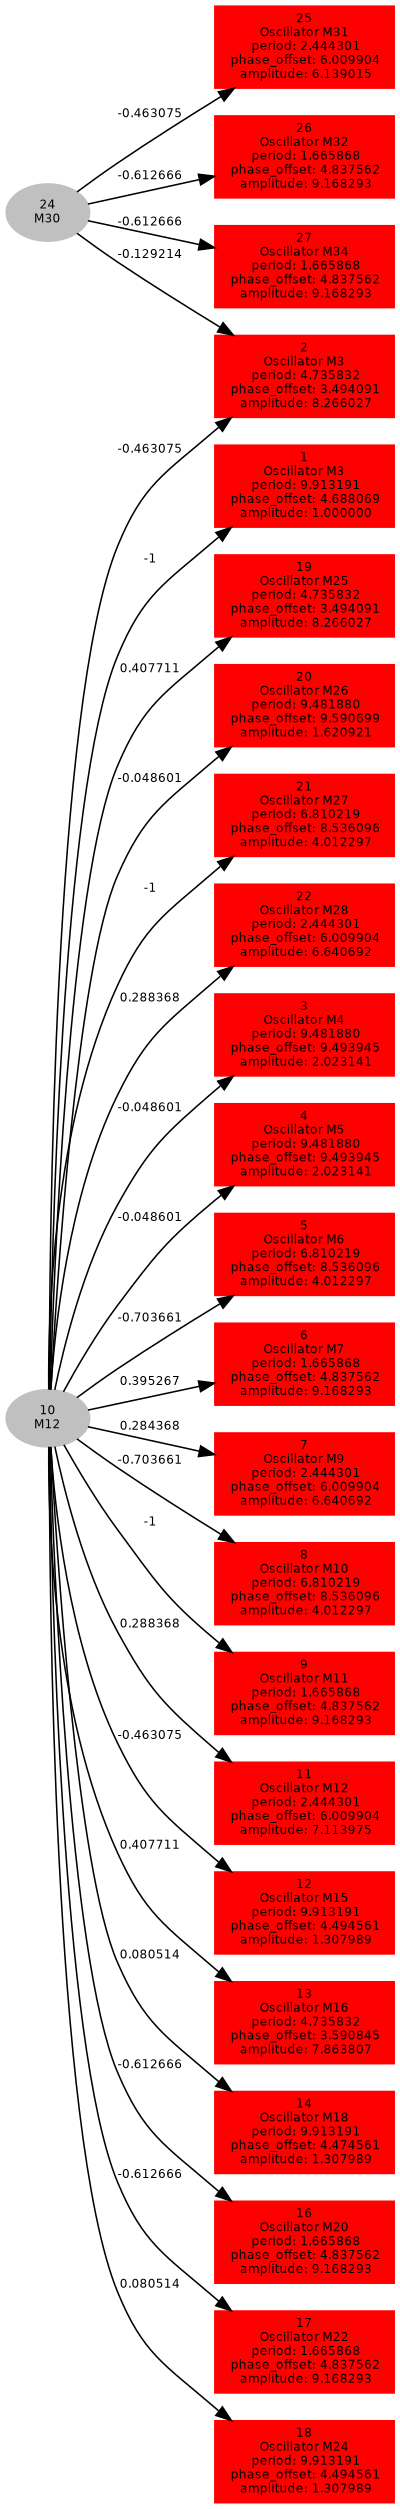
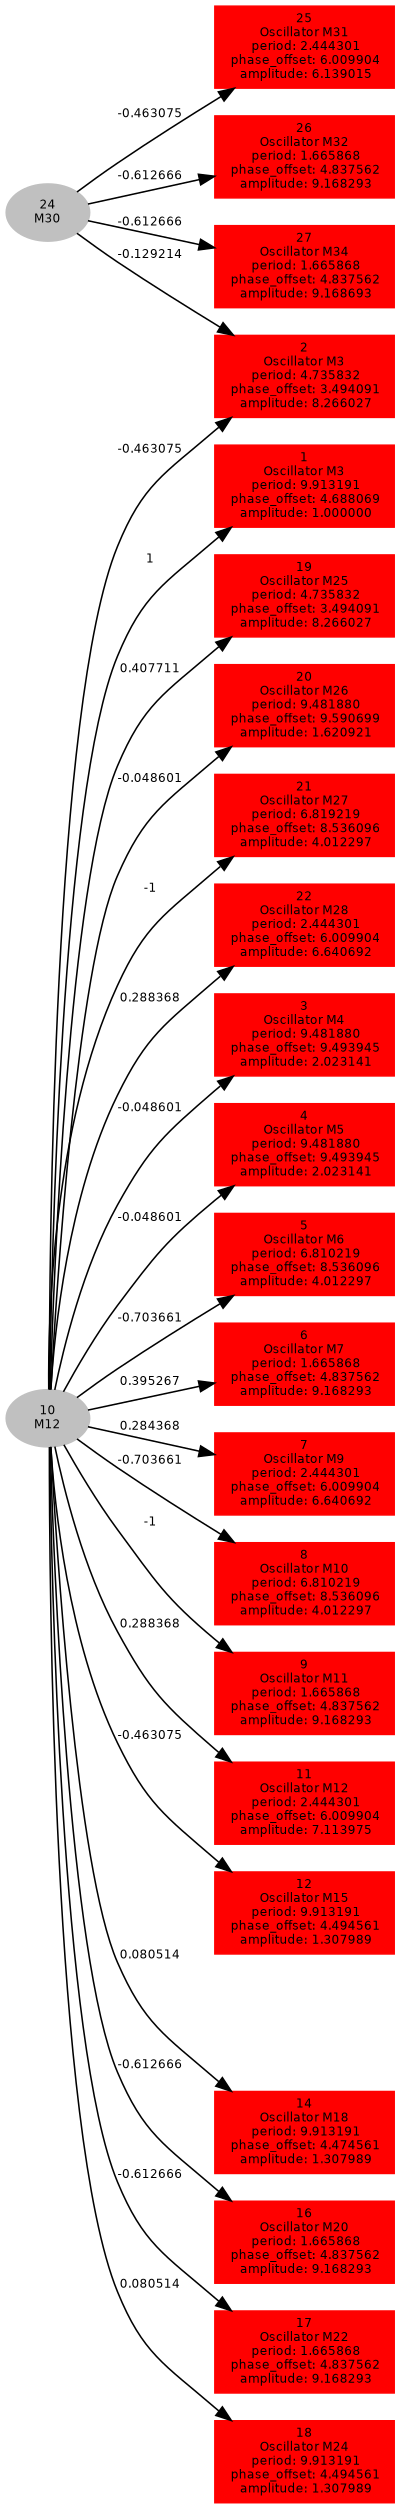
  digraph {
    fontname="DejaVu Sans"
    forcelabels=true
    rankdir=LR
    node [color=red fontname="DejaVu Sans" fontsize=8 shape=box style=filled]
    edge [fontname="DejaVu Sans" fontsize=8]
    n1 [label=<1<BR />Oscillator M3<BR /> period: 9.913191<BR /> phase_offset: 4.688069<BR /> amplitude: 1.000000>]
    n2 [label=<2<BR />Oscillator M3<BR /> period: 4.735832<BR /> phase_offset: 3.494091<BR /> amplitude: 8.266027>]
    n3 [label=<3<BR />Oscillator M4<BR /> period: 9.481880<BR /> phase_offset: 9.493945<BR /> amplitude: 2.023141>]
    n4 [label=<4<BR />Oscillator M5<BR /> period: 9.481880<BR /> phase_offset: 9.493945<BR /> amplitude: 2.023141>]
    n5 [label=<5<BR />Oscillator M6<BR /> period: 6.810219<BR /> phase_offset: 8.536096<BR /> amplitude: 4.012297>]
    n6 [label=<6<BR />Oscillator M7<BR /> period: 1.665868<BR /> phase_offset: 4.837562<BR /> amplitude: 9.168293>]
    n7 [label=<7<BR />Oscillator M9<BR /> period: 2.444301<BR /> phase_offset: 6.009904<BR /> amplitude: 6.640692>]
    n8 [label=<8<BR />Oscillator M10<BR /> period: 6.810219<BR /> phase_offset: 8.536096<BR /> amplitude: 4.012297>]
    n9 [label=<9<BR />Oscillator M11<BR /> period: 1.665868<BR /> phase_offset: 4.837562<BR /> amplitude: 9.168293>]
    n10 [color=grey label=<10<BR/>M12> shape=""]
    n11 [label=<11<BR />Oscillator M12<BR /> period: 2.444301<BR /> phase_offset: 6.009904<BR /> amplitude: 7.113975>]
    n12 [label=<12<BR />Oscillator M15<BR /> period: 9.913191<BR /> phase_offset: 4.494561<BR /> amplitude: 1.307989>]
-   n13 [label=<13<BR />Oscillator M16<BR /> period: 4.735832<BR /> phase_offset: 3.590845<BR /> amplitude: 7.863807>]
    n14 [label=<14<BR />Oscillator M18<BR /> period: 9.913191<BR /> phase_offset: 4.474561<BR /> amplitude: 1.307989>]
    n15 [label=<16<BR />Oscillator M20<BR /> period: 1.665868<BR /> phase_offset: 4.837562<BR /> amplitude: 9.168293>]
    n16 [label=<17<BR />Oscillator M22<BR /> period: 1.665868<BR /> phase_offset: 4.837562<BR /> amplitude: 9.168293>]
    n17 [label=<18<BR />Oscillator M24<BR /> period: 9.913191<BR /> phase_offset: 4.494561<BR /> amplitude: 1.307989>]
    n18 [label=<19<BR />Oscillator M25<BR /> period: 4.735832<BR /> phase_offset: 3.494091<BR /> amplitude: 8.266027>]
    n19 [label=<20<BR />Oscillator M26<BR /> period: 9.481880<BR /> phase_offset: 9.590699<BR /> amplitude: 1.620921>]
-   n20 [label=<21<BR />Oscillator M27<BR /> period: 6.810219<BR /> phase_offset: 8.536096<BR /> amplitude: 4.012297>]
+   n20 [label=<21<BR />Oscillator M27<BR /> period: 6.819219<BR /> phase_offset: 8.536096<BR /> amplitude: 4.012297>]
    n21 [label=<22<BR />Oscillator M28<BR /> period: 2.444301<BR /> phase_offset: 6.009904<BR /> amplitude: 6.640692>]
    n22 [color=grey label=<24<BR/>M30> shape=""]
    n23 [label=<25<BR />Oscillator M31<BR /> period: 2.444301<BR /> phase_offset: 6.009904<BR /> amplitude: 6.139015>]
    n24 [label=<26<BR />Oscillator M32<BR /> period: 1.665868<BR /> phase_offset: 4.837562<BR /> amplitude: 9.168293>]
-   n25 [label=<27<BR />Oscillator M34<BR /> period: 1.665868<BR /> phase_offset: 4.837562<BR /> amplitude: 9.168293>]
-   n10 -> n1 [label="-1 "]
+   n25 [label=<27<BR />Oscillator M34<BR /> period: 1.665868<BR /> phase_offset: 4.837562<BR /> amplitude: 9.168693>]
+   n10 -> n1 [label="1 "]
    n10 -> n2 [label="-0.463075 "]
    n10 -> n3 [label="-0.048601 "]
    n10 -> n4 [label="-0.048601 "]
    n10 -> n5 [label="-0.703661 "]
    n10 -> n6 [label="0.395267 "]
    n10 -> n7 [label="0.284368 "]
    n10 -> n8 [label="-0.703661 "]
    n10 -> n9 [label="-1 "]
    n10 -> n11 [label="0.288368 "]
    n10 -> n12 [label="-0.463075 "]
-   n10 -> n13 [label="0.407711 "]
    n10 -> n14 [label="0.080514 "]
    n10 -> n15 [label="-0.612666 "]
    n10 -> n16 [label="-0.612666 "]
    n10 -> n17 [label="0.080514 "]
    n10 -> n18 [label="0.407711 "]
    n10 -> n19 [label="-0.048601 "]
    n10 -> n20 [label="-1 "]
    n10 -> n21 [label="0.288368 "]
    n22 -> n2 [label="-0.129214 "]
    n22 -> n23 [label="-0.463075 "]
    n22 -> n24 [label="-0.612666 "]
    n22 -> n25 [label="-0.612666 "]
  }
